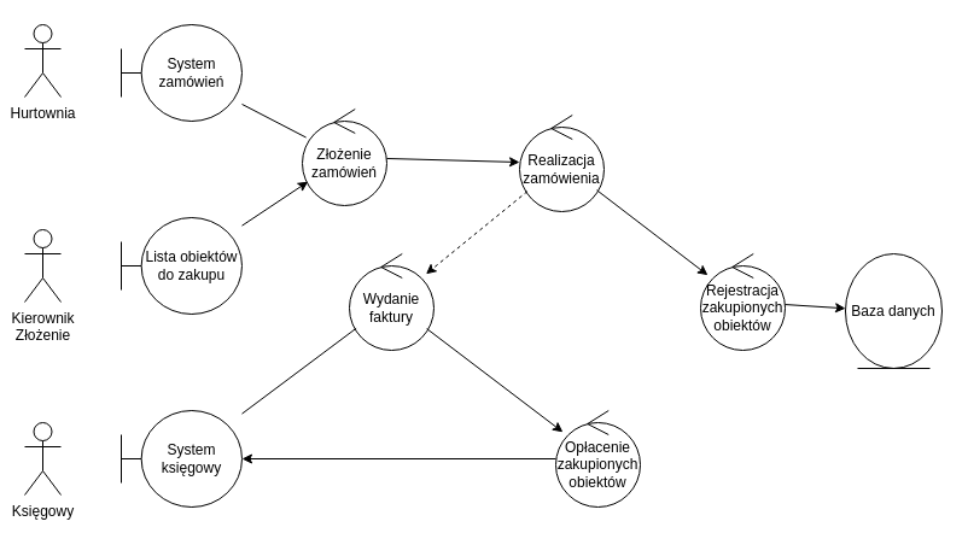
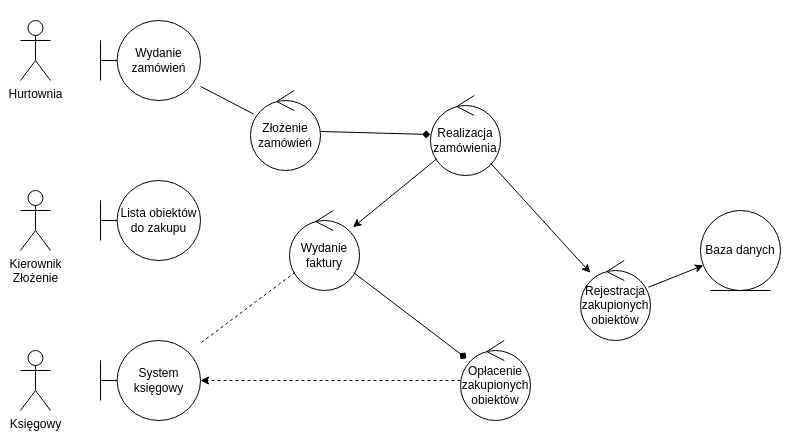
  <mxCell id="0" />
  <mxCell id="1" parent="0" />
  <mxCell id="2" value="Hurtownia" style="shape=umlActor;verticalLabelPosition=bottom;verticalAlign=top;html=1;" vertex="1" parent="1"><mxGeometry x="20" y="20" width="30" height="60" as="geometry" /></mxCell>
  <mxCell id="3" value="Księgowy" style="shape=umlActor;verticalLabelPosition=bottom;verticalAlign=top;html=1;" vertex="1" parent="1"><mxGeometry x="20" y="350" width="30" height="60" as="geometry" /></mxCell>
  <mxCell id="4" value="Kierownik&lt;div&gt;Złożenie&lt;/div&gt;" style="shape=umlActor;verticalLabelPosition=bottom;verticalAlign=top;html=1;" vertex="1" parent="1"><mxGeometry x="20" y="190" width="30" height="60" as="geometry" /></mxCell>
  <mxCell id="5" value="System księgowy" style="shape=umlBoundary;whiteSpace=wrap;html=1;" vertex="1" parent="1"><mxGeometry x="100" y="340" width="100" height="80" as="geometry" /></mxCell>
- <mxCell id="6" value="System zamówień" style="shape=umlBoundary;whiteSpace=wrap;html=1;" vertex="1" parent="1"><mxGeometry x="100" y="20" width="100" height="80" as="geometry" /></mxCell>
+ <mxCell id="6" value="Wydanie zamówień" style="shape=umlBoundary;whiteSpace=wrap;html=1;" vertex="1" parent="1"><mxGeometry x="100" y="20" width="100" height="80" as="geometry" /></mxCell>
  <mxCell id="7" value="Lista obiektów do zakupu" style="shape=umlBoundary;whiteSpace=wrap;html=1;" vertex="1" parent="1"><mxGeometry x="100" y="180" width="100" height="80" as="geometry" /></mxCell>
  <mxCell id="8" value="Złożenie zamówień" style="ellipse;shape=umlControl;whiteSpace=wrap;html=1;" vertex="1" parent="1"><mxGeometry x="250" y="90" width="70" height="80" as="geometry" /></mxCell>
- <mxCell id="9" value="" style="endArrow=classic;html=1;rounded=0;" edge="1" parent="1" source="7" target="8"><mxGeometry width="50" height="50" relative="1" as="geometry"><mxPoint x="330" y="230" as="sourcePoint" /><mxPoint x="380" y="180" as="targetPoint" /></mxGeometry></mxCell>
  <mxCell id="10" value="" style="endArrow=none;html=1;rounded=0;" edge="1" parent="1" source="8" target="6"><mxGeometry width="50" height="50" relative="1" as="geometry"><mxPoint x="330" y="230" as="sourcePoint" /><mxPoint x="380" y="180" as="targetPoint" /></mxGeometry></mxCell>
- <mxCell id="11" value="Baza danych" style="ellipse;shape=umlEntity;whiteSpace=wrap;html=1;" vertex="1" parent="1"><mxGeometry x="700" y="210" width="80" height="95" as="geometry" /></mxCell>
- <mxCell id="12" value="Rejestracja zakupionych obiektów" style="ellipse;shape=umlControl;whiteSpace=wrap;html=1;" vertex="1" parent="1"><mxGeometry x="580" y="210" width="70" height="80" as="geometry" /></mxCell>
+ <mxCell id="11" value="Baza danych" style="ellipse;shape=umlEntity;whiteSpace=wrap;html=1;" vertex="1" parent="1"><mxGeometry x="700" y="210" width="80" height="80" as="geometry" /></mxCell>
+ <mxCell id="12" value="Rejestracja zakupionych obiektów" style="ellipse;shape=umlControl;whiteSpace=wrap;html=1;" vertex="1" parent="1"><mxGeometry x="580" y="260" width="70" height="80" as="geometry" /></mxCell>
  <mxCell id="13" value="Opłacenie zakupionych obiektów" style="ellipse;shape=umlControl;whiteSpace=wrap;html=1;" vertex="1" parent="1"><mxGeometry x="460" y="340" width="70" height="80" as="geometry" /></mxCell>
  <mxCell id="14" value="Wydanie faktury" style="ellipse;shape=umlControl;whiteSpace=wrap;html=1;" vertex="1" parent="1"><mxGeometry x="289" y="210" width="70" height="80" as="geometry" /></mxCell>
  <mxCell id="15" value="" style="endArrow=classic;html=1;rounded=0;" edge="1" parent="1" source="12" target="11"><mxGeometry width="50" height="50" relative="1" as="geometry"><mxPoint x="660" y="300" as="sourcePoint" /><mxPoint x="420" y="180" as="targetPoint" /></mxGeometry></mxCell>
- <mxCell id="16" value="" style="endArrow=classic;html=1;rounded=0;" edge="1" parent="1" source="13" target="5"><mxGeometry width="50" height="50" relative="1" as="geometry"><mxPoint x="370" y="230" as="sourcePoint" /><mxPoint x="420" y="180" as="targetPoint" /></mxGeometry></mxCell>
- <mxCell id="17" value="" style="endArrow=classic;html=1;rounded=0;" edge="1" parent="1" source="14" target="13"><mxGeometry width="50" height="50" relative="1" as="geometry"><mxPoint x="370" y="270" as="sourcePoint" /><mxPoint x="450" y="390" as="targetPoint" /></mxGeometry></mxCell>
- <mxCell id="18" value="" style="endArrow=none;html=1;rounded=0;" edge="1" parent="1" source="14" target="5"><mxGeometry width="50" height="50" relative="1" as="geometry"><mxPoint x="370" y="230" as="sourcePoint" /><mxPoint x="420" y="180" as="targetPoint" /></mxGeometry></mxCell>
+ <mxCell id="16" value="" style="endArrow=classic;html=1;rounded=0;dashed=1;" edge="1" parent="1" source="13" target="5"><mxGeometry width="50" height="50" relative="1" as="geometry"><mxPoint x="370" y="230" as="sourcePoint" /><mxPoint x="420" y="180" as="targetPoint" /></mxGeometry></mxCell>
+ <mxCell id="17" value="" style="endArrow=diamond;html=1;rounded=0;" edge="1" parent="1" source="14" target="13"><mxGeometry width="50" height="50" relative="1" as="geometry"><mxPoint x="370" y="270" as="sourcePoint" /><mxPoint x="450" y="390" as="targetPoint" /></mxGeometry></mxCell>
+ <mxCell id="18" value="" style="endArrow=none;html=1;rounded=0;dashed=1;" edge="1" parent="1" source="14" target="5"><mxGeometry width="50" height="50" relative="1" as="geometry"><mxPoint x="370" y="230" as="sourcePoint" /><mxPoint x="420" y="180" as="targetPoint" /></mxGeometry></mxCell>
  <mxCell id="19" value="Realizacja zamówienia" style="ellipse;shape=umlControl;whiteSpace=wrap;html=1;" vertex="1" parent="1"><mxGeometry x="430" y="95" width="70" height="80" as="geometry" /></mxCell>
- <mxCell id="20" value="" style="endArrow=classic;html=1;rounded=0;" edge="1" parent="1" source="8" target="19"><mxGeometry width="50" height="50" relative="1" as="geometry"><mxPoint x="370" y="230" as="sourcePoint" /><mxPoint x="420" y="180" as="targetPoint" /></mxGeometry></mxCell>
+ <mxCell id="20" value="" style="endArrow=diamond;html=1;rounded=0;" edge="1" parent="1" source="8" target="19"><mxGeometry width="50" height="50" relative="1" as="geometry"><mxPoint x="370" y="230" as="sourcePoint" /><mxPoint x="420" y="180" as="targetPoint" /></mxGeometry></mxCell>
  <mxCell id="21" value="" style="endArrow=classic;html=1;rounded=0;" edge="1" parent="1" source="19" target="12"><mxGeometry width="50" height="50" relative="1" as="geometry"><mxPoint x="370" y="230" as="sourcePoint" /><mxPoint x="420" y="180" as="targetPoint" /></mxGeometry></mxCell>
- <mxCell id="22" value="" style="endArrow=classic;html=1;rounded=0;dashed=1;" edge="1" parent="1" source="19" target="14"><mxGeometry width="50" height="50" relative="1" as="geometry"><mxPoint x="370" y="230" as="sourcePoint" /><mxPoint x="420" y="180" as="targetPoint" /></mxGeometry></mxCell>
+ <mxCell id="22" value="" style="endArrow=classic;html=1;rounded=0;" edge="1" parent="1" source="19" target="14"><mxGeometry width="50" height="50" relative="1" as="geometry"><mxPoint x="370" y="230" as="sourcePoint" /><mxPoint x="420" y="180" as="targetPoint" /></mxGeometry></mxCell>
